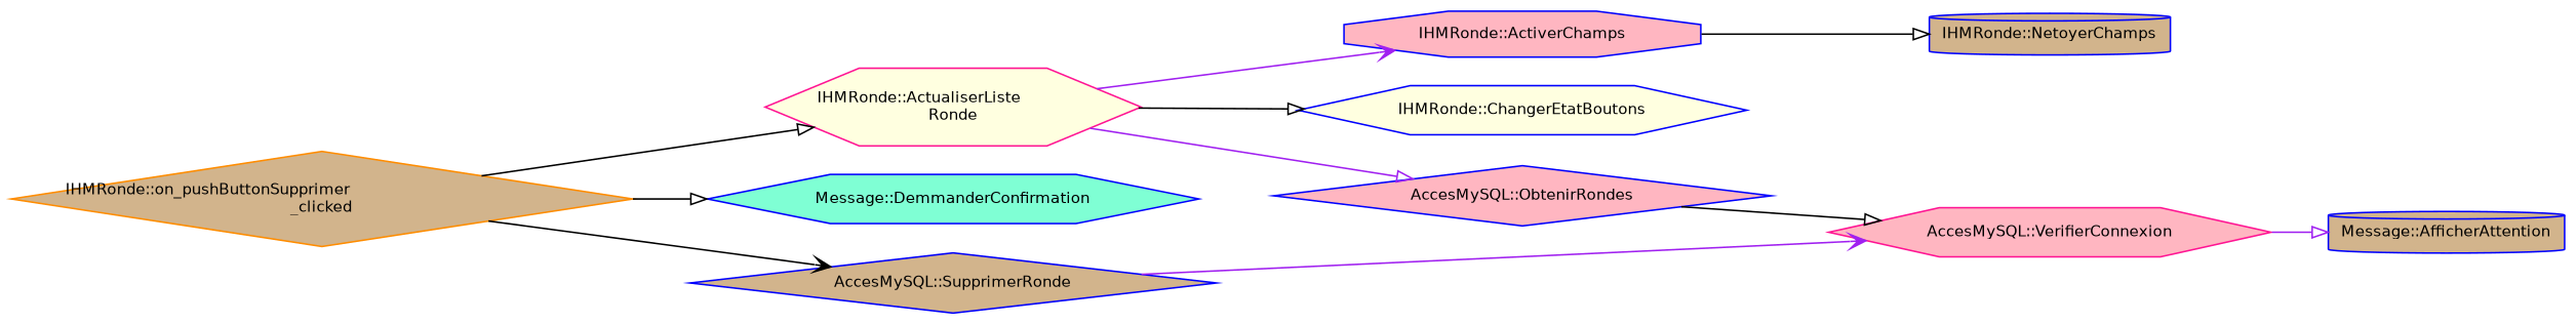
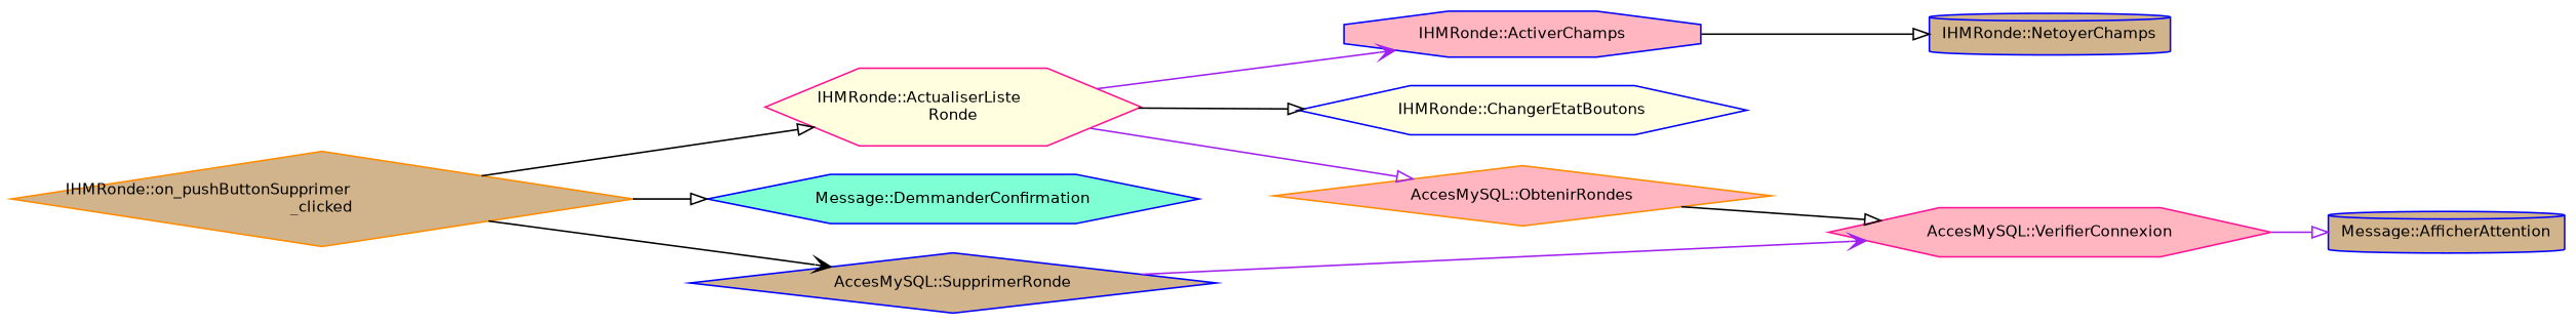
  digraph {
    rankdir=LR
    node [color=blue fillcolor=tan fontname=Helvetica fontsize=10 shape=hexagon style=filled]
    edge [arrowhead=onormal color=black fontname=Helvetica fontsize=10 labelfontname=Helvetica labelfontsize=10 style=solid]
    n1 [color=darkorange fontcolor=black height=0.2 label="IHMRonde::on_pushButtonSupprimer\l_clicked" shape=diamond width=0.4]
    n2 [color=deeppink fillcolor=lightyellow height=0.2 label="IHMRonde::ActualiserListe\lRonde" width=0.4]
    n3 [fillcolor=aquamarine height=0.2 label="Message::DemmanderConfirmation" width=0.4]
    n4 [height=0.2 label="AccesMySQL::SupprimerRonde" shape=diamond width=0.4]
    n5 [fillcolor=lightpink height=0.2 label="IHMRonde::ActiverChamps" shape=octagon width=0.4]
    n6 [fillcolor=lightyellow height=0.2 label="IHMRonde::ChangerEtatBoutons" width=0.4]
-   n7 [fillcolor=lightpink height=0.2 label="AccesMySQL::ObtenirRondes" shape=diamond width=0.4]
+   n7 [color=darkorange fillcolor=lightpink height=0.2 label="AccesMySQL::ObtenirRondes" shape=diamond width=0.4]
    n8 [color=deeppink fillcolor=lightpink height=0.2 label="AccesMySQL::VerifierConnexion" width=0.4]
    n9 [height=0.2 label="IHMRonde::NetoyerChamps" shape=cylinder width=0.4]
    n10 [height=0.2 label="Message::AfficherAttention" shape=cylinder width=0.4]
    n1 -> n2
    n1 -> n3
    n1 -> n4 [arrowhead=vee]
    n2 -> n5 [arrowhead=vee color=purple]
    n2 -> n6
    n2 -> n7 [color=purple]
    n4 -> n8 [arrowhead=vee color=purple]
    n5 -> n9
    n7 -> n8
    n8 -> n10 [color=purple]
  }
